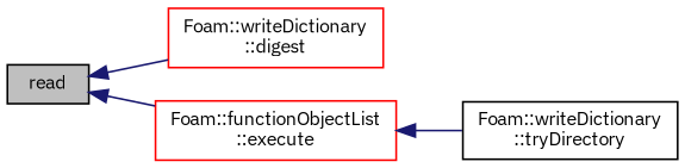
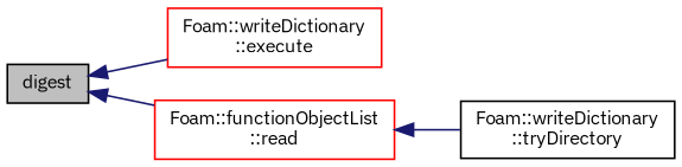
  digraph {
    fontname="IBM Plex Sans"
    rankdir=LR
    node [color=black fontname="IBM Plex Sans" fontsize=10 shape=record]
    edge [color=midnightblue dir=back fontname="IBM Plex Sans" fontsize=10 labelfontname=FreeSans labelfontsize=10 style=solid]
-   n1 [fillcolor=grey75 fontcolor=black height=0.2 label=read style=filled width=0.4]
-   n2 [color=red height=0.2 label="Foam::writeDictionary\l::digest" width=0.4]
-   n3 [color=red height=0.2 label="Foam::functionObjectList\l::execute" width=0.4]
+   n1 [fillcolor=grey75 fontcolor=black height=0.2 label=digest style=filled width=0.4]
+   n2 [color=red height=0.2 label="Foam::writeDictionary\l::execute" width=0.4]
+   n3 [color=red height=0.2 label="Foam::functionObjectList\l::read" width=0.4]
    n4 [height=0.2 label="Foam::writeDictionary\l::tryDirectory" width=0.4]
    n1 -> n2
    n1 -> n3
    n3 -> n4
  }
